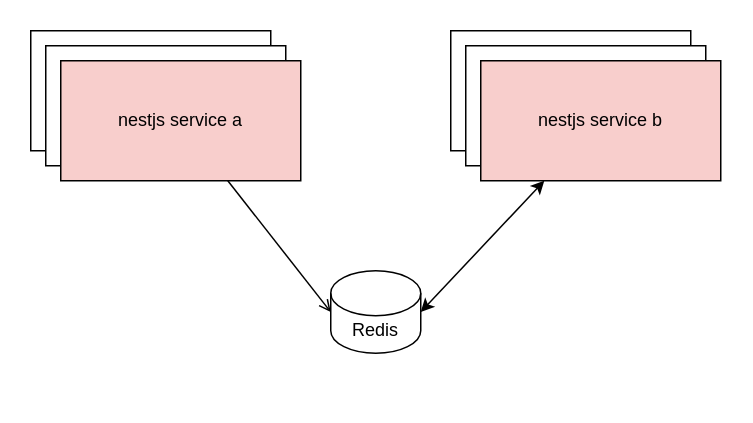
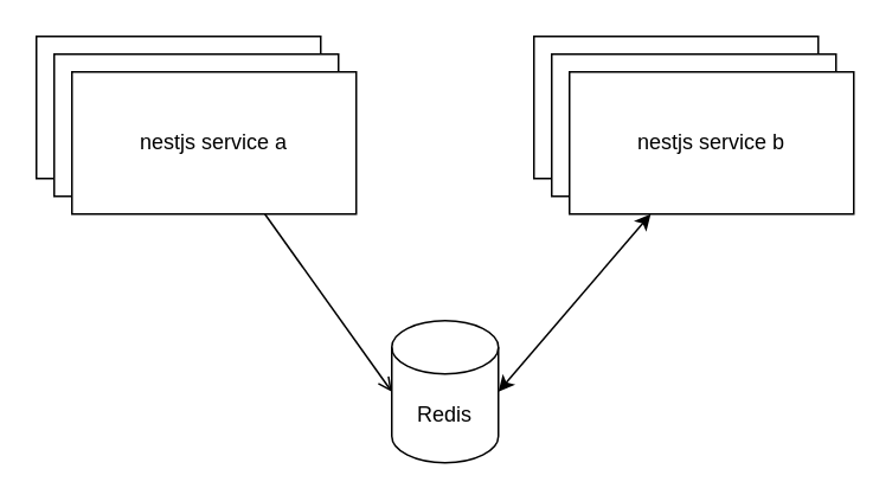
  <mxCell id="0" />
  <mxCell id="1" parent="0" />
  <mxCell id="2" value="nestjs service" style="rounded=0;whiteSpace=wrap;html=1;" vertex="1" parent="1"><mxGeometry x="20" y="20" width="160" height="80" as="geometry" /></mxCell>
  <mxCell id="3" value="nestjs service" style="rounded=0;whiteSpace=wrap;html=1;" vertex="1" parent="1"><mxGeometry x="30" y="30" width="160" height="80" as="geometry" /></mxCell>
  <mxCell id="4" style="rounded=0;orthogonalLoop=1;jettySize=auto;html=1;entryX=0;entryY=0.5;entryDx=0;entryDy=0;entryPerimeter=0;endArrow=open;" edge="1" parent="1" source="5" target="10"><mxGeometry relative="1" as="geometry" /></mxCell>
- <mxCell id="5" value="nestjs service a" style="rounded=0;whiteSpace=wrap;html=1;fillColor=#f8cecc;" vertex="1" parent="1"><mxGeometry x="40" y="40" width="160" height="80" as="geometry" /></mxCell>
+ <mxCell id="5" value="nestjs service a" style="rounded=0;whiteSpace=wrap;html=1;" vertex="1" parent="1"><mxGeometry x="40" y="40" width="160" height="80" as="geometry" /></mxCell>
  <mxCell id="6" value="nestjs service" style="rounded=0;whiteSpace=wrap;html=1;" vertex="1" parent="1"><mxGeometry x="300" y="20" width="160" height="80" as="geometry" /></mxCell>
  <mxCell id="7" value="nestjs service" style="rounded=0;whiteSpace=wrap;html=1;" vertex="1" parent="1"><mxGeometry x="310" y="30" width="160" height="80" as="geometry" /></mxCell>
  <mxCell id="8" style="rounded=0;orthogonalLoop=1;jettySize=auto;html=1;entryX=1;entryY=0.5;entryDx=0;entryDy=0;entryPerimeter=0;startArrow=classic;startFill=1;" edge="1" parent="1" source="9" target="10"><mxGeometry relative="1" as="geometry" /></mxCell>
- <mxCell id="9" value="nestjs service b" style="rounded=0;whiteSpace=wrap;html=1;fillColor=#f8cecc;" vertex="1" parent="1"><mxGeometry x="320" y="40" width="160" height="80" as="geometry" /></mxCell>
- <mxCell id="10" value="Redis" style="shape=cylinder3;whiteSpace=wrap;html=1;boundedLbl=1;backgroundOutline=1;size=15;" vertex="1" parent="1"><mxGeometry x="220" y="180" width="60" height="55" as="geometry" /></mxCell>
+ <mxCell id="9" value="nestjs service b" style="rounded=0;whiteSpace=wrap;html=1;" vertex="1" parent="1"><mxGeometry x="320" y="40" width="160" height="80" as="geometry" /></mxCell>
+ <mxCell id="10" value="Redis" style="shape=cylinder3;whiteSpace=wrap;html=1;boundedLbl=1;backgroundOutline=1;size=15;" vertex="1" parent="1"><mxGeometry x="220" y="180" width="60" height="80" as="geometry" /></mxCell>
